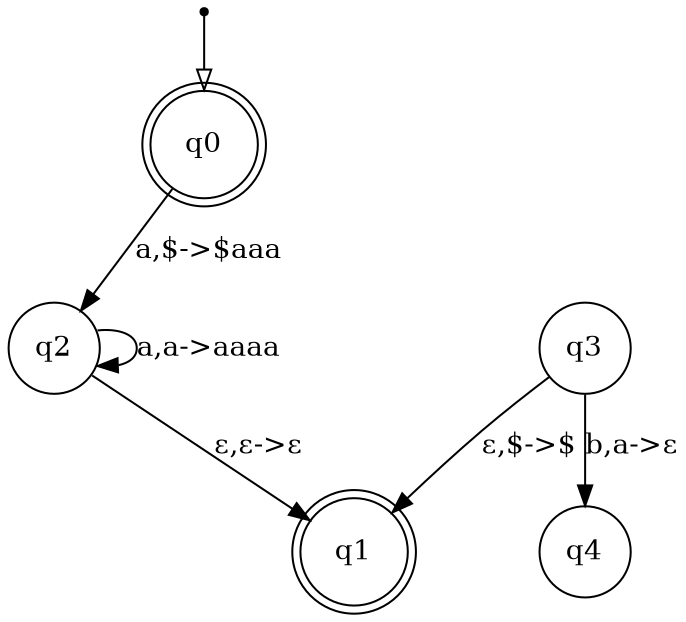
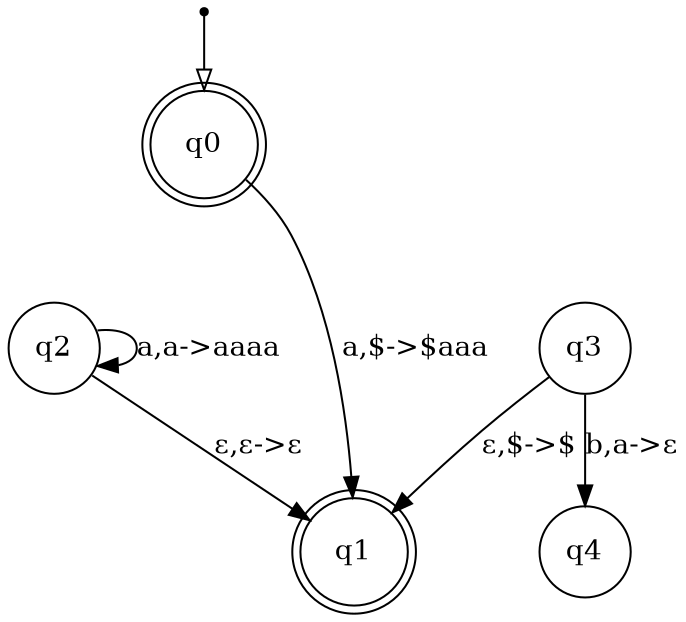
  digraph {
    node [shape=circle]
    __start [shape=point]
    q0 [shape=doublecircle]
    q2
    q1 [shape=doublecircle]
    q3
    q4
    __start -> q0 [arrowhead=empty]
-   q0 -> q2 [label="a,$->$aaa"]
+   q0 -> q1 [label="a,$->$aaa"]
    q2 -> q2 [label="a,a->aaaa"]
    q2 -> q1 [label="ε,ε->ε"]
    q3 -> q1 [label="ε,$->$"]
    q3 -> q4 [label="b,a->ε"]
  }
